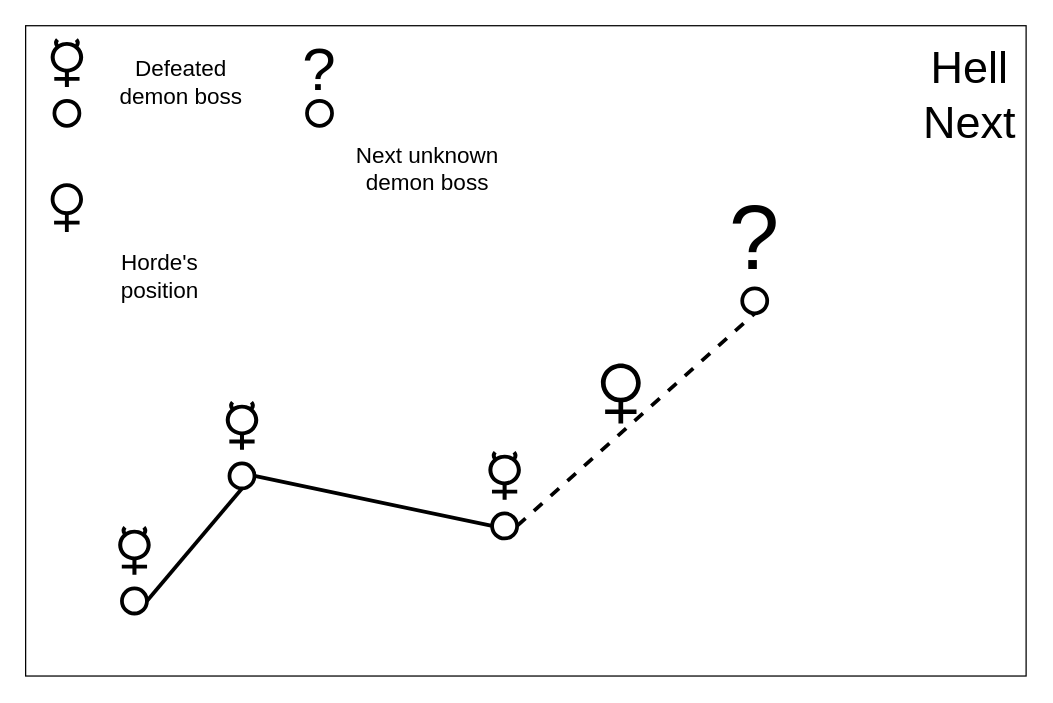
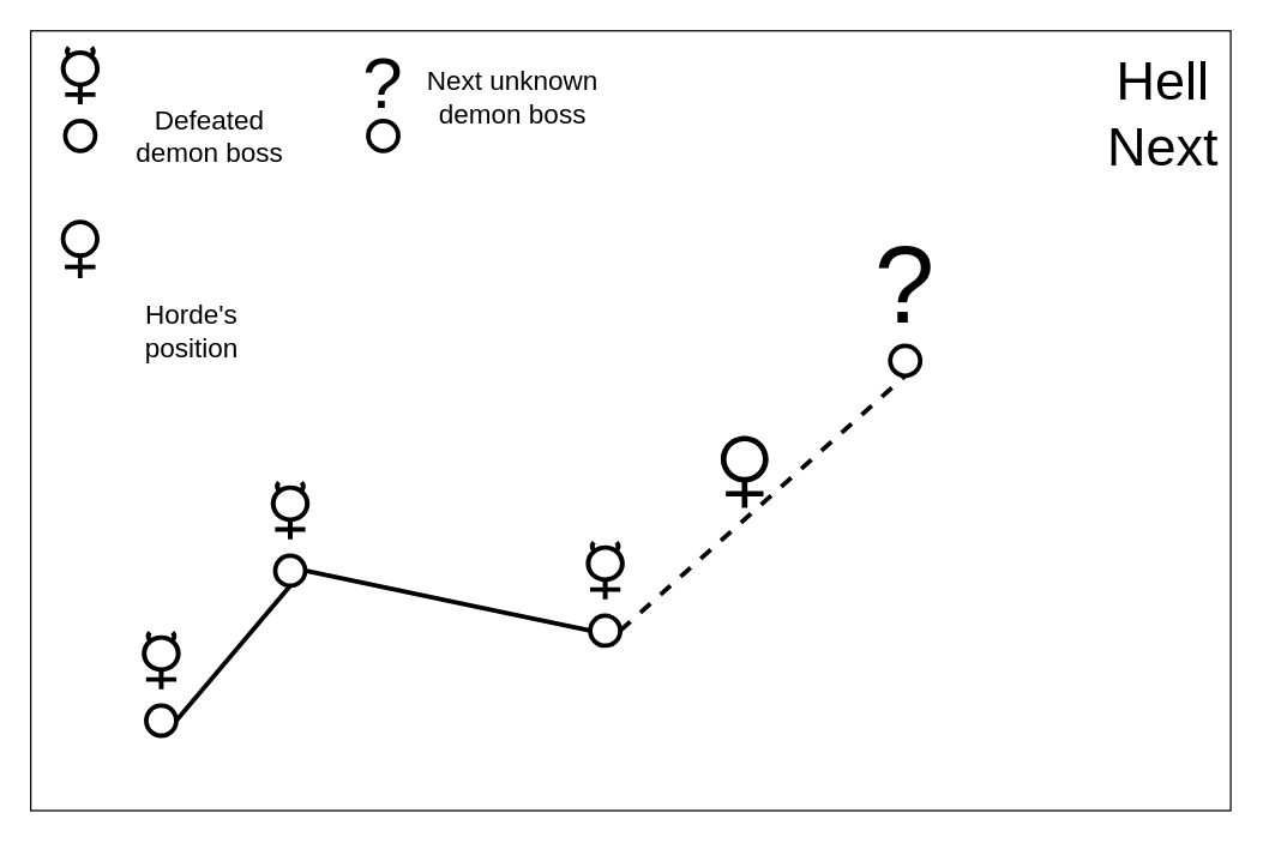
  <mxCell id="0" />
  <mxCell id="1" parent="0" />
  <mxCell id="2" value="" style="rounded=0;whiteSpace=wrap;html=1;movable=0;resizable=0;rotatable=0;deletable=0;editable=0;connectable=0;" vertex="1" parent="1"><mxGeometry x="20" y="20" width="800" height="520" as="geometry" /></mxCell>
  <mxCell id="3" value="" style="ellipse;whiteSpace=wrap;html=1;aspect=fixed;strokeWidth=3;" vertex="1" parent="1"><mxGeometry x="97" y="470" width="20" height="20" as="geometry" /></mxCell>
  <mxCell id="4" value="" style="shape=mxgraph.signs.nature.mercury;html=1;pointerEvents=1;fillColor=#000000;strokeColor=none;verticalLabelPosition=bottom;verticalAlign=top;align=center;" vertex="1" parent="1"><mxGeometry x="94" y="420" width="26" height="39" as="geometry" /></mxCell>
  <mxCell id="5" value="" style="ellipse;whiteSpace=wrap;html=1;aspect=fixed;strokeWidth=3;" vertex="1" parent="1"><mxGeometry x="183" y="370" width="20" height="20" as="geometry" /></mxCell>
  <mxCell id="6" value="" style="shape=mxgraph.signs.nature.mercury;html=1;pointerEvents=1;fillColor=#000000;strokeColor=none;verticalLabelPosition=bottom;verticalAlign=top;align=center;" vertex="1" parent="1"><mxGeometry x="180" y="320" width="26" height="39" as="geometry" /></mxCell>
  <mxCell id="7" value="" style="endArrow=none;html=1;exitX=1;exitY=0.5;exitDx=0;exitDy=0;entryX=0.5;entryY=1;entryDx=0;entryDy=0;strokeWidth=3;" edge="1" parent="1" source="3" target="5"><mxGeometry width="50" height="50" relative="1" as="geometry"><mxPoint x="350" y="400" as="sourcePoint" /><mxPoint x="400" y="350" as="targetPoint" /></mxGeometry></mxCell>
  <mxCell id="8" value="" style="ellipse;whiteSpace=wrap;html=1;aspect=fixed;strokeWidth=3;" vertex="1" parent="1"><mxGeometry x="593" y="230" width="20" height="20" as="geometry" /></mxCell>
  <mxCell id="9" value="&lt;font style=&quot;font-size: 72px&quot;&gt;?&lt;/font&gt;" style="text;html=1;strokeColor=none;fillColor=none;align=center;verticalAlign=middle;whiteSpace=wrap;rounded=0;" vertex="1" parent="1"><mxGeometry x="583" y="180" width="40" height="20" as="geometry" /></mxCell>
  <mxCell id="10" value="" style="ellipse;whiteSpace=wrap;html=1;aspect=fixed;strokeWidth=3;" vertex="1" parent="1"><mxGeometry x="393" y="410" width="20" height="20" as="geometry" /></mxCell>
  <mxCell id="11" value="" style="shape=mxgraph.signs.nature.mercury;html=1;pointerEvents=1;fillColor=#000000;strokeColor=none;verticalLabelPosition=bottom;verticalAlign=top;align=center;" vertex="1" parent="1"><mxGeometry x="390" y="360" width="26" height="39" as="geometry" /></mxCell>
  <mxCell id="12" value="" style="endArrow=none;html=1;exitX=1;exitY=0.5;exitDx=0;exitDy=0;entryX=0;entryY=0.5;entryDx=0;entryDy=0;strokeWidth=3;" edge="1" parent="1" source="5" target="10"><mxGeometry width="50" height="50" relative="1" as="geometry"><mxPoint x="280" y="430" as="sourcePoint" /><mxPoint x="356" y="340" as="targetPoint" /></mxGeometry></mxCell>
  <mxCell id="13" value="" style="endArrow=none;dashed=1;html=1;strokeWidth=3;entryX=0.5;entryY=1;entryDx=0;entryDy=0;exitX=1;exitY=0.5;exitDx=0;exitDy=0;movable=0;resizable=0;rotatable=0;deletable=0;editable=0;connectable=0;" edge="1" parent="1" source="10" target="8"><mxGeometry width="50" height="50" relative="1" as="geometry"><mxPoint x="350" y="370" as="sourcePoint" /><mxPoint x="400" y="320" as="targetPoint" /></mxGeometry></mxCell>
  <mxCell id="14" value="" style="shape=mxgraph.signs.nature.venus;html=1;pointerEvents=1;fillColor=#000000;strokeColor=none;verticalLabelPosition=bottom;verticalAlign=top;align=center;" vertex="1" parent="1"><mxGeometry x="480" y="290" width="31.84" height="48" as="geometry" /></mxCell>
  <mxCell id="15" value="" style="shape=mxgraph.signs.nature.venus;html=1;pointerEvents=1;fillColor=#000000;strokeColor=none;verticalLabelPosition=bottom;verticalAlign=top;align=center;" vertex="1" parent="1"><mxGeometry x="40" y="146" width="25.87" height="39" as="geometry" /></mxCell>
  <mxCell id="16" value="" style="ellipse;whiteSpace=wrap;html=1;aspect=fixed;strokeWidth=3;" vertex="1" parent="1"><mxGeometry x="43" y="80" width="20" height="20" as="geometry" /></mxCell>
  <mxCell id="17" value="" style="shape=mxgraph.signs.nature.mercury;html=1;pointerEvents=1;fillColor=#000000;strokeColor=none;verticalLabelPosition=bottom;verticalAlign=top;align=center;" vertex="1" parent="1"><mxGeometry x="40" y="30" width="26" height="39" as="geometry" /></mxCell>
- <mxCell id="18" value="&lt;font style=&quot;font-size: 18px&quot;&gt;Defeated demon boss&lt;/font&gt;" style="text;html=1;strokeColor=none;fillColor=none;align=center;verticalAlign=middle;whiteSpace=wrap;rounded=0;" vertex="1" parent="1"><mxGeometry x="83" y="40" width="123" height="51" as="geometry" /></mxCell>
+ <mxCell id="18" value="&lt;font style=&quot;font-size: 18px&quot;&gt;Defeated demon boss&lt;/font&gt;" style="text;html=1;strokeColor=none;fillColor=none;align=center;verticalAlign=middle;whiteSpace=wrap;rounded=0;" vertex="1" parent="1"><mxGeometry x="78" y="65" width="123" height="51" as="geometry" /></mxCell>
  <mxCell id="19" value="&lt;font style=&quot;font-size: 18px&quot;&gt;Horde's position&lt;/font&gt;" style="text;html=1;strokeColor=none;fillColor=none;align=center;verticalAlign=middle;whiteSpace=wrap;rounded=0;" vertex="1" parent="1"><mxGeometry x="65.87" y="195" width="123" height="51" as="geometry" /></mxCell>
  <mxCell id="20" value="" style="ellipse;whiteSpace=wrap;html=1;aspect=fixed;strokeWidth=3;" vertex="1" parent="1"><mxGeometry x="245" y="80" width="20" height="20" as="geometry" /></mxCell>
  <mxCell id="21" value="&lt;font style=&quot;font-size: 48px&quot;&gt;?&lt;/font&gt;" style="text;html=1;strokeColor=none;fillColor=none;align=center;verticalAlign=middle;whiteSpace=wrap;rounded=0;" vertex="1" parent="1"><mxGeometry x="230" y="20" width="50" height="70" as="geometry" /></mxCell>
- <mxCell id="22" value="&lt;font style=&quot;font-size: 18px&quot;&gt;Next unknown demon boss&lt;/font&gt;" style="text;html=1;strokeColor=none;fillColor=none;align=center;verticalAlign=middle;whiteSpace=wrap;rounded=0;" vertex="1" parent="1"><mxGeometry x="280" y="109" width="123" height="51" as="geometry" /></mxCell>
+ <mxCell id="22" value="&lt;font style=&quot;font-size: 18px&quot;&gt;Next unknown demon boss&lt;/font&gt;" style="text;html=1;strokeColor=none;fillColor=none;align=center;verticalAlign=middle;whiteSpace=wrap;rounded=0;" vertex="1" parent="1"><mxGeometry x="280" y="39" width="123" height="51" as="geometry" /></mxCell>
  <mxCell id="23" value="&lt;font style=&quot;font-size: 36px&quot;&gt;Hell Next&lt;/font&gt;" style="text;html=1;strokeColor=none;fillColor=none;align=center;verticalAlign=middle;whiteSpace=wrap;rounded=0;" vertex="1" parent="1"><mxGeometry x="730" y="20" width="90" height="109" as="geometry" /></mxCell>
